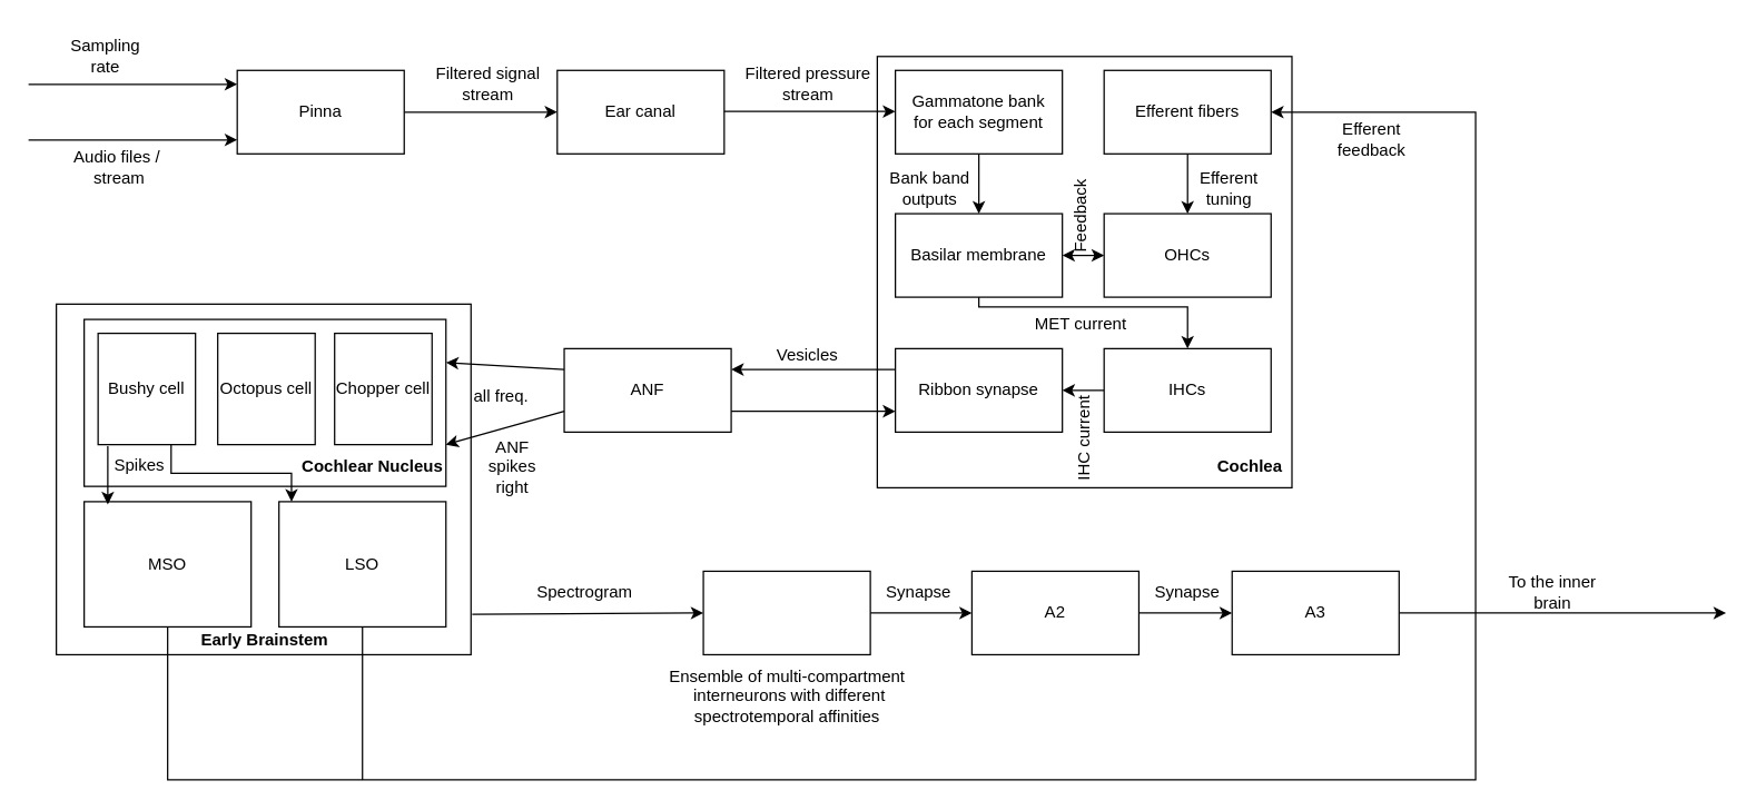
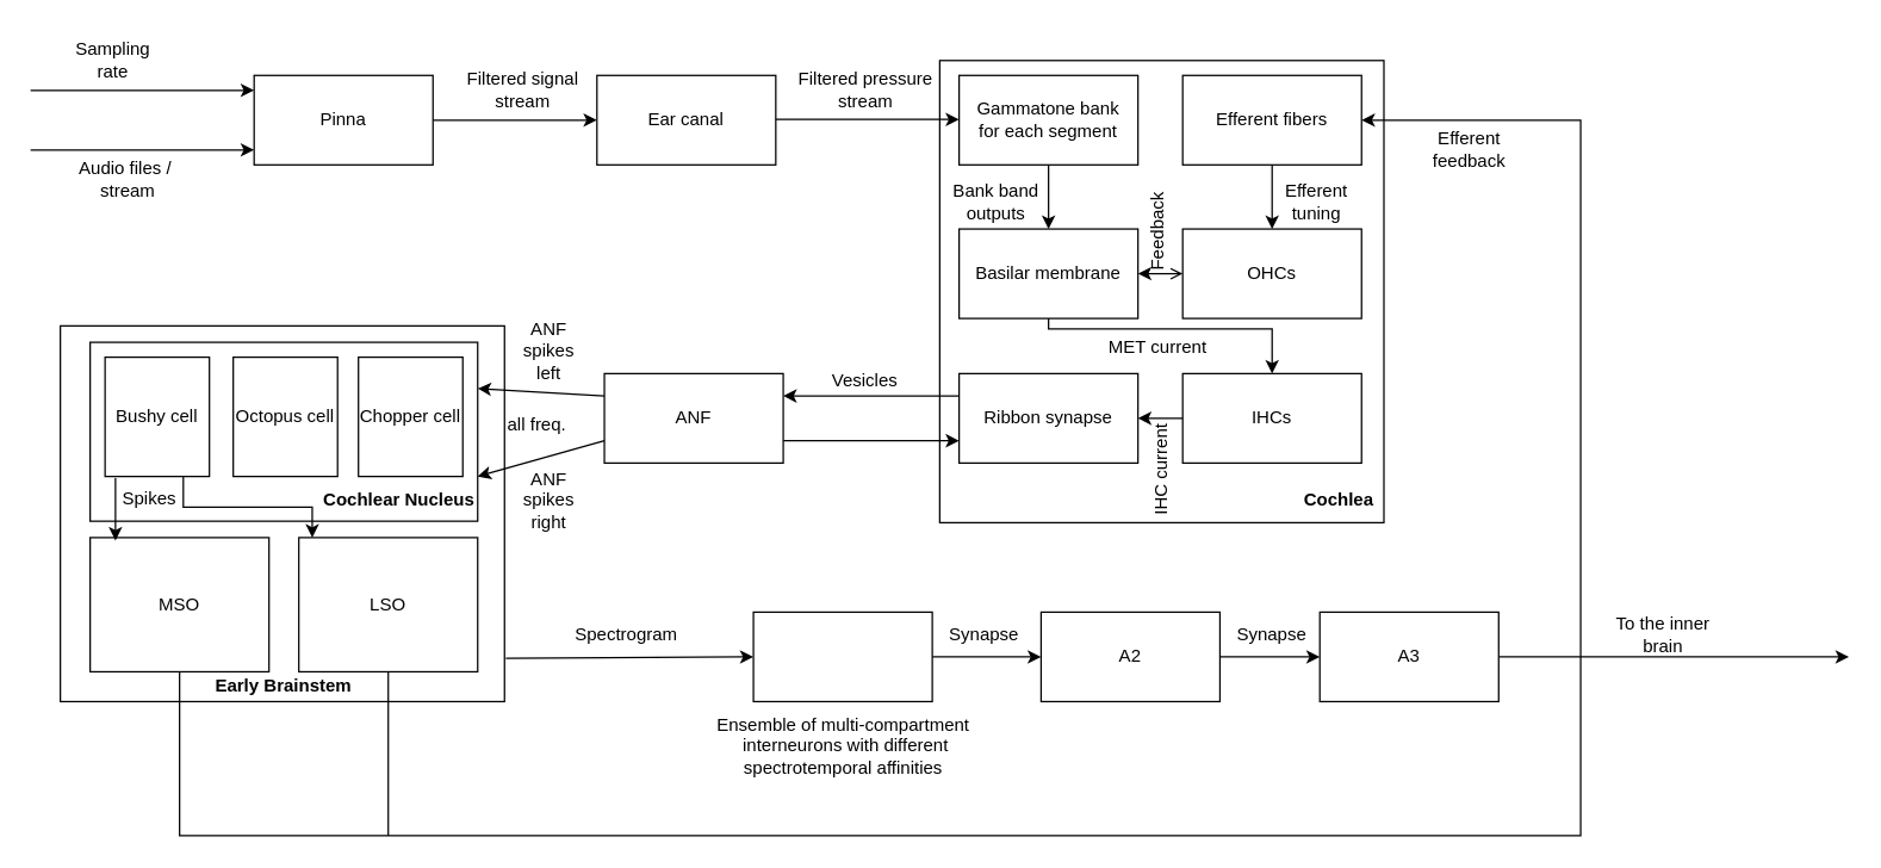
  <mxCell id="0" />
  <mxCell id="1" parent="0" />
  <mxCell id="2" style="edgeStyle=orthogonalEdgeStyle;rounded=0;orthogonalLoop=1;jettySize=auto;html=1;exitX=1;exitY=0.5;exitDx=0;exitDy=0;entryX=0;entryY=0.5;entryDx=0;entryDy=0;" edge="1" parent="1" source="3" target="8"><mxGeometry relative="1" as="geometry" /></mxCell>
  <mxCell id="3" value="Pinna" style="rounded=0;whiteSpace=wrap;html=1;" vertex="1" parent="1"><mxGeometry x="170" y="50" width="120" height="60" as="geometry" /></mxCell>
  <mxCell id="4" value="" style="endArrow=classic;html=1;rounded=0;" edge="1" parent="1"><mxGeometry width="50" height="50" relative="1" as="geometry"><mxPoint x="20" y="60" as="sourcePoint" /><mxPoint x="170" y="60" as="targetPoint" /></mxGeometry></mxCell>
  <mxCell id="5" value="" style="endArrow=classic;html=1;rounded=0;" edge="1" parent="1"><mxGeometry width="50" height="50" relative="1" as="geometry"><mxPoint x="20" y="100" as="sourcePoint" /><mxPoint x="170" y="100" as="targetPoint" /></mxGeometry></mxCell>
  <mxCell id="6" value="Sampling&lt;div&gt;rate&lt;/div&gt;" style="text;html=1;align=center;verticalAlign=middle;resizable=0;points=[];autosize=1;strokeColor=none;fillColor=none;" vertex="1" parent="1"><mxGeometry x="40" y="20" width="70" height="40" as="geometry" /></mxCell>
  <mxCell id="7" value="Audio files /&amp;nbsp;&lt;div&gt;stream&lt;/div&gt;" style="text;html=1;align=center;verticalAlign=middle;resizable=0;points=[];autosize=1;strokeColor=none;fillColor=none;" vertex="1" parent="1"><mxGeometry x="40" y="100" width="90" height="40" as="geometry" /></mxCell>
  <mxCell id="8" value="Ear canal" style="rounded=0;whiteSpace=wrap;html=1;" vertex="1" parent="1"><mxGeometry x="400" y="50" width="120" height="60" as="geometry" /></mxCell>
  <mxCell id="9" value="Filtered signal&lt;div&gt;stream&lt;/div&gt;" style="text;html=1;align=center;verticalAlign=middle;resizable=0;points=[];autosize=1;strokeColor=none;fillColor=none;" vertex="1" parent="1"><mxGeometry x="300" y="40" width="100" height="40" as="geometry" /></mxCell>
  <mxCell id="10" value="" style="rounded=0;whiteSpace=wrap;html=1;" vertex="1" parent="1"><mxGeometry x="630" y="40" width="298" height="310" as="geometry" /></mxCell>
  <mxCell id="11" style="edgeStyle=orthogonalEdgeStyle;rounded=0;orthogonalLoop=1;jettySize=auto;html=1;exitX=1;exitY=0.5;exitDx=0;exitDy=0;" edge="1" parent="1" target="15"><mxGeometry relative="1" as="geometry"><mxPoint x="520" y="79.5" as="sourcePoint" /><mxPoint x="630" y="79.5" as="targetPoint" /></mxGeometry></mxCell>
  <mxCell id="12" value="Filtered pressure&lt;div&gt;stream&lt;/div&gt;" style="text;html=1;align=center;verticalAlign=middle;resizable=0;points=[];autosize=1;strokeColor=none;fillColor=none;" vertex="1" parent="1"><mxGeometry x="525" y="40" width="110" height="40" as="geometry" /></mxCell>
  <mxCell id="13" value="&lt;b&gt;Cochlea&lt;/b&gt;" style="text;html=1;align=center;verticalAlign=middle;whiteSpace=wrap;rounded=0;" vertex="1" parent="1"><mxGeometry x="868" y="320" width="60" height="30" as="geometry" /></mxCell>
  <mxCell id="14" style="edgeStyle=orthogonalEdgeStyle;rounded=0;orthogonalLoop=1;jettySize=auto;html=1;exitX=0.5;exitY=1;exitDx=0;exitDy=0;entryX=0.5;entryY=0;entryDx=0;entryDy=0;" edge="1" parent="1" source="15" target="17"><mxGeometry relative="1" as="geometry" /></mxCell>
  <mxCell id="15" value="Gammatone bank&lt;div&gt;for each segment&lt;/div&gt;" style="rounded=0;whiteSpace=wrap;html=1;" vertex="1" parent="1"><mxGeometry x="643" y="50" width="120" height="60" as="geometry" /></mxCell>
  <mxCell id="16" style="edgeStyle=orthogonalEdgeStyle;rounded=0;orthogonalLoop=1;jettySize=auto;html=1;exitX=0.5;exitY=1;exitDx=0;exitDy=0;entryX=0.5;entryY=0;entryDx=0;entryDy=0;" edge="1" parent="1" source="17" target="23"><mxGeometry relative="1" as="geometry"><Array as="points"><mxPoint x="703" y="220" /><mxPoint x="853" y="220" /></Array></mxGeometry></mxCell>
  <mxCell id="17" value="Basilar membrane" style="rounded=0;whiteSpace=wrap;html=1;" vertex="1" parent="1"><mxGeometry x="643" y="153" width="120" height="60" as="geometry" /></mxCell>
  <mxCell id="18" style="edgeStyle=orthogonalEdgeStyle;rounded=0;orthogonalLoop=1;jettySize=auto;html=1;exitX=0.5;exitY=1;exitDx=0;exitDy=0;entryX=0.5;entryY=0;entryDx=0;entryDy=0;" edge="1" parent="1" source="19" target="20"><mxGeometry relative="1" as="geometry" /></mxCell>
  <mxCell id="19" value="Efferent fibers" style="rounded=0;whiteSpace=wrap;html=1;" vertex="1" parent="1"><mxGeometry x="793" y="50" width="120" height="60" as="geometry" /></mxCell>
  <mxCell id="20" value="OHCs" style="rounded=0;whiteSpace=wrap;html=1;" vertex="1" parent="1"><mxGeometry x="793" y="153" width="120" height="60" as="geometry" /></mxCell>
  <mxCell id="21" value="Feedback" style="text;html=1;align=center;verticalAlign=middle;whiteSpace=wrap;rounded=0;rotation=-90;" vertex="1" parent="1"><mxGeometry x="753" y="140" width="47.5" height="30" as="geometry" /></mxCell>
  <mxCell id="22" style="edgeStyle=orthogonalEdgeStyle;rounded=0;orthogonalLoop=1;jettySize=auto;html=1;exitX=0;exitY=0.5;exitDx=0;exitDy=0;entryX=1;entryY=0.5;entryDx=0;entryDy=0;" edge="1" parent="1" source="23" target="25"><mxGeometry relative="1" as="geometry" /></mxCell>
  <mxCell id="23" value="IHCs" style="rounded=0;whiteSpace=wrap;html=1;" vertex="1" parent="1"><mxGeometry x="793" y="250" width="120" height="60" as="geometry" /></mxCell>
  <mxCell id="24" style="edgeStyle=orthogonalEdgeStyle;rounded=0;orthogonalLoop=1;jettySize=auto;html=1;exitX=0;exitY=0.25;exitDx=0;exitDy=0;entryX=1;entryY=0.25;entryDx=0;entryDy=0;" edge="1" parent="1" source="25" target="30"><mxGeometry relative="1" as="geometry" /></mxCell>
  <mxCell id="25" value="Ribbon synapse" style="rounded=0;whiteSpace=wrap;html=1;" vertex="1" parent="1"><mxGeometry x="643" y="250" width="120" height="60" as="geometry" /></mxCell>
  <mxCell id="26" value="Efferent tuning" style="text;html=1;align=center;verticalAlign=middle;whiteSpace=wrap;rounded=0;" vertex="1" parent="1"><mxGeometry x="853" y="120" width="60" height="30" as="geometry" /></mxCell>
  <mxCell id="27" value="Bank band&lt;div&gt;outputs&lt;/div&gt;" style="text;html=1;align=center;verticalAlign=middle;whiteSpace=wrap;rounded=0;" vertex="1" parent="1"><mxGeometry x="638" y="120" width="60" height="30" as="geometry" /></mxCell>
  <mxCell id="28" value="MET current" style="text;html=1;align=center;verticalAlign=middle;whiteSpace=wrap;rounded=0;" vertex="1" parent="1"><mxGeometry x="739.25" y="218" width="75" height="30" as="geometry" /></mxCell>
  <mxCell id="29" style="edgeStyle=orthogonalEdgeStyle;rounded=0;orthogonalLoop=1;jettySize=auto;html=1;exitX=1;exitY=0.75;exitDx=0;exitDy=0;entryX=0;entryY=0.75;entryDx=0;entryDy=0;" edge="1" parent="1" source="30" target="25"><mxGeometry relative="1" as="geometry" /></mxCell>
  <mxCell id="30" value="ANF" style="rounded=0;whiteSpace=wrap;html=1;" vertex="1" parent="1"><mxGeometry x="405" y="250" width="120" height="60" as="geometry" /></mxCell>
  <mxCell id="31" value="IHC current" style="text;html=1;align=center;verticalAlign=middle;whiteSpace=wrap;rounded=0;rotation=-90;" vertex="1" parent="1"><mxGeometry x="744.5" y="300" width="69" height="30" as="geometry" /></mxCell>
  <mxCell id="32" value="Vesicles" style="text;html=1;align=center;verticalAlign=middle;whiteSpace=wrap;rounded=0;" vertex="1" parent="1"><mxGeometry x="550" y="240" width="60" height="30" as="geometry" /></mxCell>
+ <mxCell id="33" value="ANF&lt;div&gt;spikes&lt;/div&gt;&lt;div&gt;left&lt;/div&gt;" style="text;html=1;align=center;verticalAlign=middle;whiteSpace=wrap;rounded=0;" vertex="1" parent="1"><mxGeometry x="338" y="220" width="60" height="30" as="geometry" /></mxCell>
  <mxCell id="34" value="" style="rounded=0;whiteSpace=wrap;html=1;" vertex="1" parent="1"><mxGeometry x="40" y="218" width="298" height="252" as="geometry" /></mxCell>
  <mxCell id="35" value="" style="rounded=0;whiteSpace=wrap;html=1;" vertex="1" parent="1"><mxGeometry x="60" y="229" width="260" height="120" as="geometry" /></mxCell>
  <mxCell id="36" value="" style="endArrow=classic;html=1;rounded=0;entryX=1;entryY=0.75;entryDx=0;entryDy=0;exitX=0;exitY=0.75;exitDx=0;exitDy=0;" edge="1" parent="1" source="30" target="35"><mxGeometry width="50" height="50" relative="1" as="geometry"><mxPoint x="380" y="400" as="sourcePoint" /><mxPoint x="430" y="350" as="targetPoint" /></mxGeometry></mxCell>
  <mxCell id="37" value="" style="endArrow=classic;html=1;rounded=0;exitX=0;exitY=0.25;exitDx=0;exitDy=0;" edge="1" parent="1" source="30"><mxGeometry width="50" height="50" relative="1" as="geometry"><mxPoint x="400" y="270" as="sourcePoint" /><mxPoint x="320" y="260" as="targetPoint" /></mxGeometry></mxCell>
  <mxCell id="38" value="all freq." style="text;html=1;align=center;verticalAlign=middle;whiteSpace=wrap;rounded=0;" vertex="1" parent="1"><mxGeometry x="330" y="270" width="60" height="30" as="geometry" /></mxCell>
  <mxCell id="39" value="&lt;b&gt;Cochlear Nucleus&lt;/b&gt;" style="text;html=1;align=center;verticalAlign=middle;whiteSpace=wrap;rounded=0;" vertex="1" parent="1"><mxGeometry x="215" y="320" width="105" height="30" as="geometry" /></mxCell>
  <mxCell id="40" value="Bushy cell" style="rounded=0;whiteSpace=wrap;html=1;" vertex="1" parent="1"><mxGeometry x="70" y="239" width="70" height="80" as="geometry" /></mxCell>
  <mxCell id="41" value="Octopus cell" style="rounded=0;whiteSpace=wrap;html=1;" vertex="1" parent="1"><mxGeometry x="156" y="239" width="70" height="80" as="geometry" /></mxCell>
  <mxCell id="42" value="Chopper cell" style="rounded=0;whiteSpace=wrap;html=1;" vertex="1" parent="1"><mxGeometry x="240" y="239" width="70" height="80" as="geometry" /></mxCell>
  <mxCell id="43" value="" style="endArrow=classic;html=1;rounded=0;exitX=0.5;exitY=1;exitDx=0;exitDy=0;entryX=1;entryY=0.5;entryDx=0;entryDy=0;" edge="1" parent="1" source="45" target="19"><mxGeometry width="50" height="50" relative="1" as="geometry"><mxPoint x="165" y="550" as="sourcePoint" /><mxPoint x="1009" y="30" as="targetPoint" /><Array as="points"><mxPoint x="120" y="560" /><mxPoint x="1060" y="560" /><mxPoint x="1060" y="80" /></Array></mxGeometry></mxCell>
  <mxCell id="44" value="ANF&lt;div&gt;spikes&lt;/div&gt;&lt;div&gt;right&lt;/div&gt;" style="text;html=1;align=center;verticalAlign=middle;whiteSpace=wrap;rounded=0;" vertex="1" parent="1"><mxGeometry x="338" y="320" width="60" height="30" as="geometry" /></mxCell>
  <mxCell id="45" value="MSO" style="rounded=0;whiteSpace=wrap;html=1;" vertex="1" parent="1"><mxGeometry x="60" y="360" width="120" height="90" as="geometry" /></mxCell>
  <mxCell id="46" value="LSO" style="rounded=0;whiteSpace=wrap;html=1;" vertex="1" parent="1"><mxGeometry x="200" y="360" width="120" height="90" as="geometry" /></mxCell>
  <mxCell id="47" value="" style="endArrow=none;html=1;rounded=0;entryX=0.5;entryY=1;entryDx=0;entryDy=0;" edge="1" parent="1" target="46"><mxGeometry width="50" height="50" relative="1" as="geometry"><mxPoint x="260" y="560" as="sourcePoint" /><mxPoint x="550" y="410" as="targetPoint" /></mxGeometry></mxCell>
  <mxCell id="48" style="edgeStyle=orthogonalEdgeStyle;rounded=0;orthogonalLoop=1;jettySize=auto;html=1;exitX=1;exitY=0.5;exitDx=0;exitDy=0;entryX=0;entryY=0.5;entryDx=0;entryDy=0;" edge="1" parent="1" source="49" target="57"><mxGeometry relative="1" as="geometry" /></mxCell>
  <mxCell id="49" value="" style="rounded=0;whiteSpace=wrap;html=1;" vertex="1" parent="1"><mxGeometry x="505" y="410" width="120" height="60" as="geometry" /></mxCell>
  <mxCell id="50" style="edgeStyle=orthogonalEdgeStyle;rounded=0;orthogonalLoop=1;jettySize=auto;html=1;exitX=0.75;exitY=1;exitDx=0;exitDy=0;entryX=0.075;entryY=0;entryDx=0;entryDy=0;entryPerimeter=0;" edge="1" parent="1" source="40" target="46"><mxGeometry relative="1" as="geometry" /></mxCell>
- <mxCell id="51" value="" style="endArrow=classic;startArrow=classic;html=1;rounded=0;entryX=0;entryY=0.5;entryDx=0;entryDy=0;exitX=1;exitY=0.5;exitDx=0;exitDy=0;" edge="1" parent="1" source="17" target="20"><mxGeometry width="50" height="50" relative="1" as="geometry"><mxPoint x="510" y="420" as="sourcePoint" /><mxPoint x="560" y="370" as="targetPoint" /></mxGeometry></mxCell>
+ <mxCell id="51" value="" style="endArrow=open;startArrow=classic;html=1;rounded=0;entryX=0;entryY=0.5;entryDx=0;entryDy=0;exitX=1;exitY=0.5;exitDx=0;exitDy=0;" edge="1" parent="1" source="17" target="20"><mxGeometry width="50" height="50" relative="1" as="geometry"><mxPoint x="510" y="420" as="sourcePoint" /><mxPoint x="560" y="370" as="targetPoint" /></mxGeometry></mxCell>
  <mxCell id="52" value="" style="endArrow=classic;html=1;rounded=0;entryX=0.183;entryY=0.022;entryDx=0;entryDy=0;entryPerimeter=0;" edge="1" parent="1"><mxGeometry width="50" height="50" relative="1" as="geometry"><mxPoint x="77" y="320" as="sourcePoint" /><mxPoint x="76.96" y="361.98" as="targetPoint" /></mxGeometry></mxCell>
  <mxCell id="53" value="Spectrogram" style="text;html=1;align=center;verticalAlign=middle;whiteSpace=wrap;rounded=0;" vertex="1" parent="1"><mxGeometry x="390" y="410" width="60" height="30" as="geometry" /></mxCell>
  <mxCell id="54" value="Efferent&lt;div&gt;feedback&lt;/div&gt;" style="text;html=1;align=center;verticalAlign=middle;resizable=0;points=[];autosize=1;strokeColor=none;fillColor=none;" vertex="1" parent="1"><mxGeometry x="950" y="80" width="70" height="40" as="geometry" /></mxCell>
  <mxCell id="55" value="Ensemble of multi-compartment&lt;div&gt;&amp;nbsp;interneurons with different&lt;/div&gt;&lt;div&gt;spectrotemporal affinities&lt;/div&gt;" style="text;html=1;align=center;verticalAlign=middle;resizable=0;points=[];autosize=1;strokeColor=none;fillColor=none;" vertex="1" parent="1"><mxGeometry x="470" y="470" width="190" height="60" as="geometry" /></mxCell>
  <mxCell id="56" style="edgeStyle=orthogonalEdgeStyle;rounded=0;orthogonalLoop=1;jettySize=auto;html=1;exitX=1;exitY=0.5;exitDx=0;exitDy=0;entryX=0;entryY=0.5;entryDx=0;entryDy=0;" edge="1" parent="1" source="57" target="59"><mxGeometry relative="1" as="geometry" /></mxCell>
  <mxCell id="57" value="A2" style="rounded=0;whiteSpace=wrap;html=1;" vertex="1" parent="1"><mxGeometry x="698" y="410" width="120" height="60" as="geometry" /></mxCell>
  <mxCell id="58" style="edgeStyle=orthogonalEdgeStyle;rounded=0;orthogonalLoop=1;jettySize=auto;html=1;exitX=1;exitY=0.5;exitDx=0;exitDy=0;" edge="1" parent="1" source="59"><mxGeometry relative="1" as="geometry"><mxPoint x="1240" y="440" as="targetPoint" /></mxGeometry></mxCell>
  <mxCell id="59" value="A3" style="rounded=0;whiteSpace=wrap;html=1;" vertex="1" parent="1"><mxGeometry x="885" y="410" width="120" height="60" as="geometry" /></mxCell>
  <mxCell id="60" value="" style="endArrow=classic;html=1;rounded=0;entryX=0;entryY=0.5;entryDx=0;entryDy=0;exitX=1.003;exitY=0.885;exitDx=0;exitDy=0;exitPerimeter=0;" edge="1" parent="1" source="34" target="49"><mxGeometry width="50" height="50" relative="1" as="geometry"><mxPoint x="340" y="446" as="sourcePoint" /><mxPoint x="440" y="500" as="targetPoint" /></mxGeometry></mxCell>
  <mxCell id="61" value="To the inner&lt;div&gt;brain&lt;/div&gt;" style="text;html=1;align=center;verticalAlign=middle;resizable=0;points=[];autosize=1;strokeColor=none;fillColor=none;" vertex="1" parent="1"><mxGeometry x="1070" y="405" width="90" height="40" as="geometry" /></mxCell>
  <mxCell id="62" value="Synapse" style="text;html=1;align=center;verticalAlign=middle;whiteSpace=wrap;rounded=0;" vertex="1" parent="1"><mxGeometry x="630" y="410" width="60" height="30" as="geometry" /></mxCell>
  <mxCell id="63" value="Synapse" style="text;html=1;align=center;verticalAlign=middle;whiteSpace=wrap;rounded=0;" vertex="1" parent="1"><mxGeometry x="823" y="410" width="60" height="30" as="geometry" /></mxCell>
  <mxCell id="64" value="Spikes" style="text;html=1;align=center;verticalAlign=middle;whiteSpace=wrap;rounded=0;" vertex="1" parent="1"><mxGeometry x="70" y="319" width="60" height="30" as="geometry" /></mxCell>
  <mxCell id="65" value="&lt;b&gt;Early Brainstem&lt;/b&gt;" style="text;html=1;align=center;verticalAlign=middle;whiteSpace=wrap;rounded=0;" vertex="1" parent="1"><mxGeometry x="140" y="445" width="100" height="30" as="geometry" /></mxCell>
